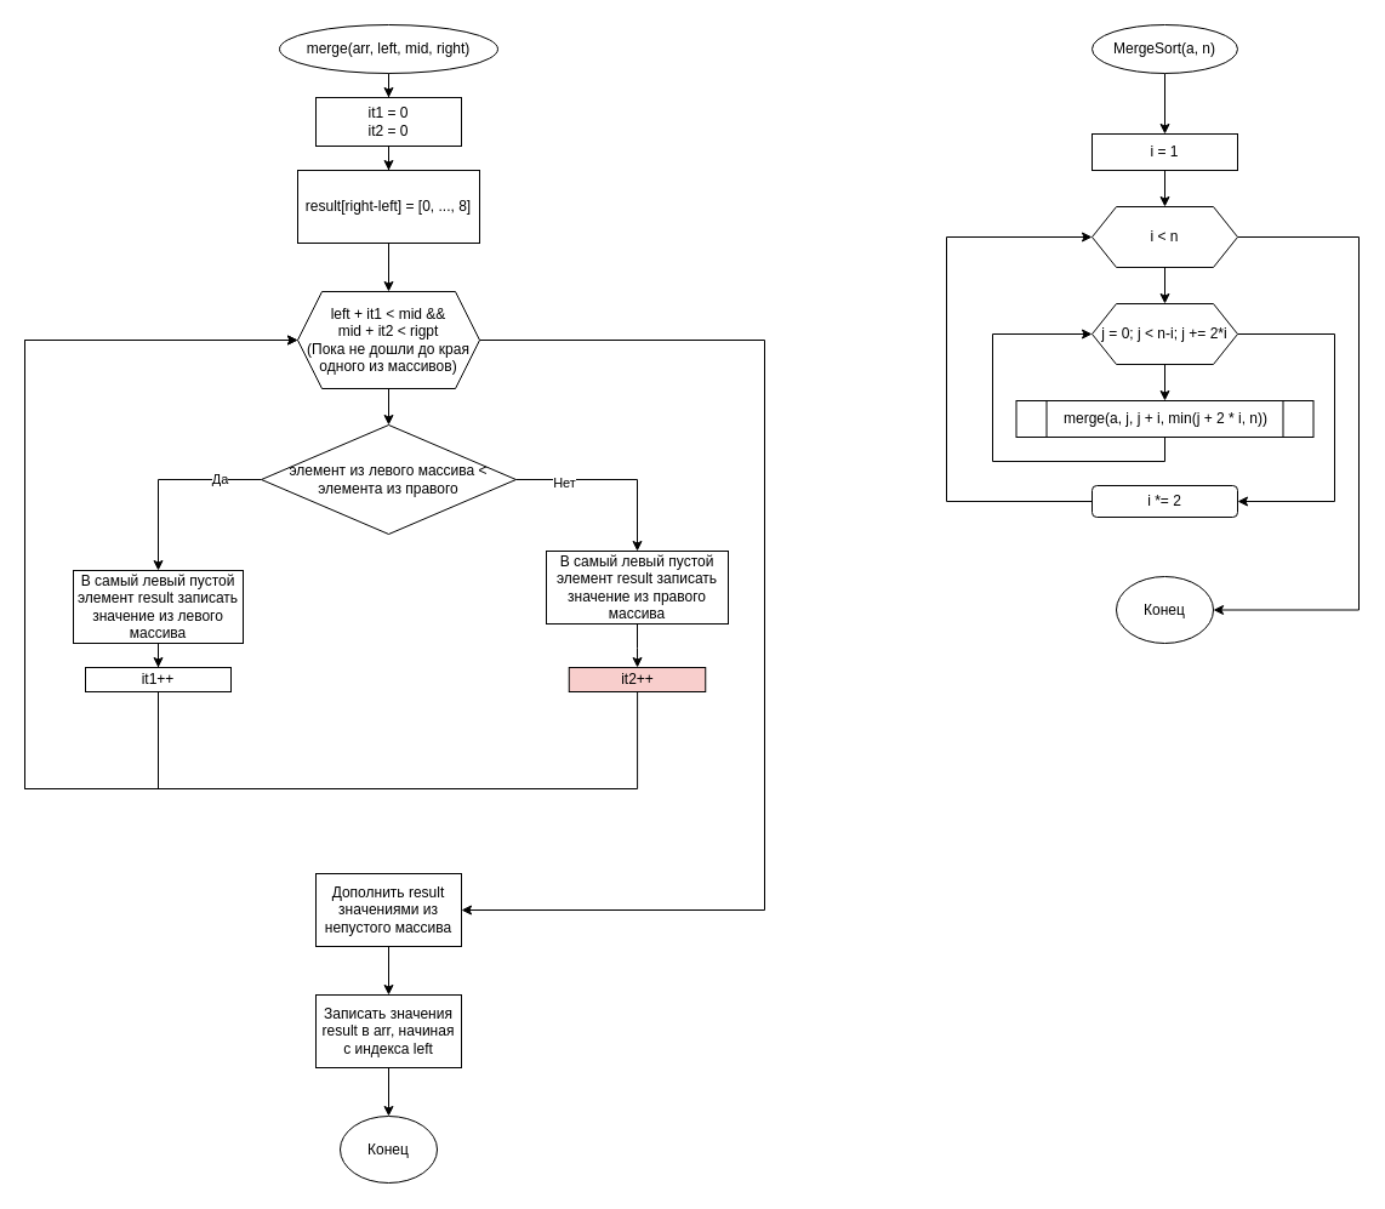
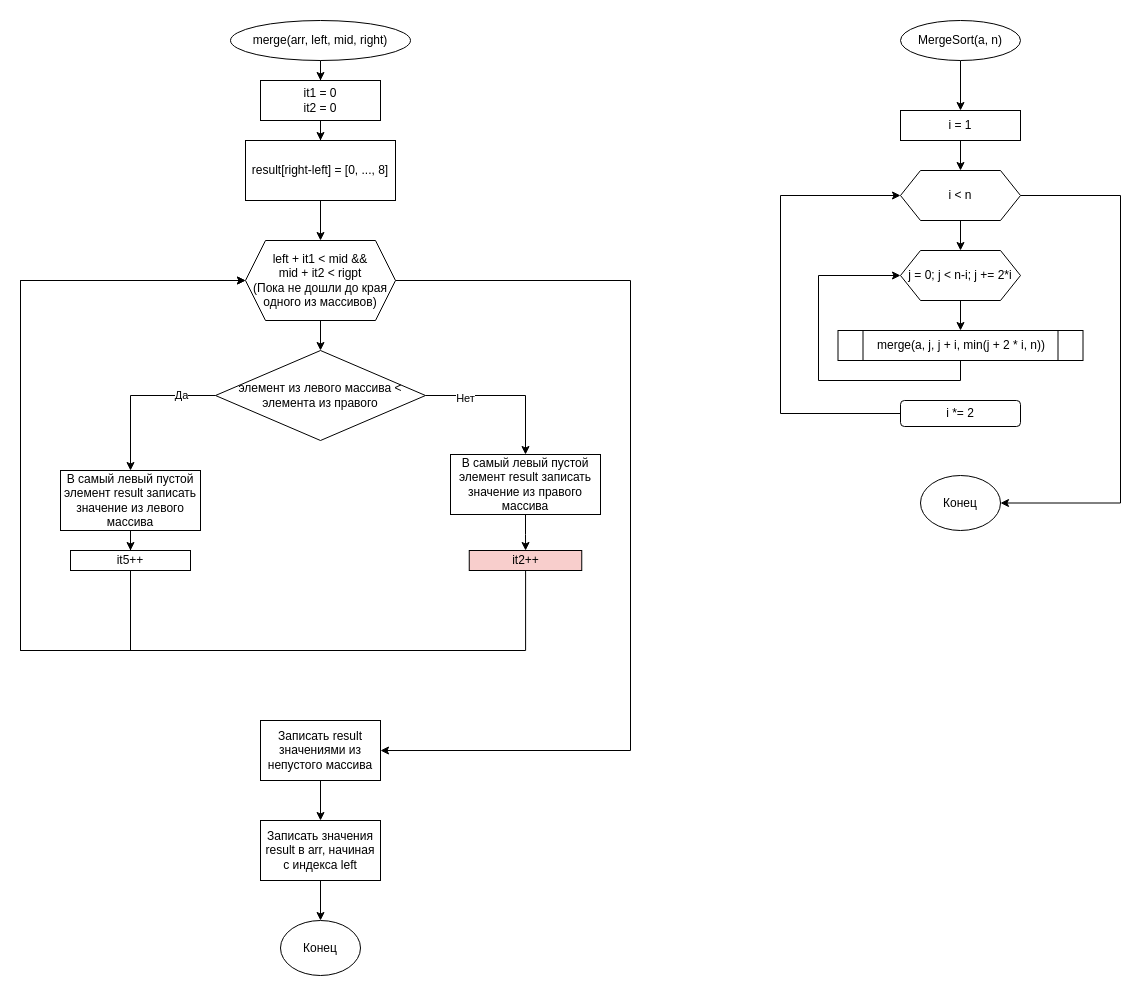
  <mxCell id="0" />
  <mxCell id="1" parent="0" />
  <mxCell id="2" value="" style="edgeStyle=orthogonalEdgeStyle;rounded=0;orthogonalLoop=1;jettySize=auto;html=1;" parent="1" source="3" target="5" edge="1"><mxGeometry relative="1" as="geometry" /></mxCell>
  <mxCell id="3" value="merge(arr, left, mid, right)" style="ellipse;whiteSpace=wrap;html=1;" parent="1" vertex="1"><mxGeometry x="230" y="20" width="180" height="40" as="geometry" /></mxCell>
  <mxCell id="4" value="" style="edgeStyle=orthogonalEdgeStyle;rounded=0;orthogonalLoop=1;jettySize=auto;html=1;" parent="1" source="5" target="7" edge="1"><mxGeometry relative="1" as="geometry" /></mxCell>
  <mxCell id="5" value="it1 = 0&lt;div&gt;it2 = 0&lt;/div&gt;" style="whiteSpace=wrap;html=1;" parent="1" vertex="1"><mxGeometry x="260" y="80" width="120" height="40" as="geometry" /></mxCell>
  <mxCell id="6" value="" style="edgeStyle=orthogonalEdgeStyle;rounded=0;orthogonalLoop=1;jettySize=auto;html=1;" parent="1" source="7" target="10" edge="1"><mxGeometry relative="1" as="geometry" /></mxCell>
  <mxCell id="7" value="result[right-left] = [0, ..., 8]" style="whiteSpace=wrap;html=1;" parent="1" vertex="1"><mxGeometry x="245" y="140" width="150" height="60" as="geometry" /></mxCell>
  <mxCell id="8" value="" style="edgeStyle=orthogonalEdgeStyle;rounded=0;orthogonalLoop=1;jettySize=auto;html=1;" parent="1" source="10" target="15" edge="1"><mxGeometry relative="1" as="geometry" /></mxCell>
  <mxCell id="9" value="" style="edgeStyle=orthogonalEdgeStyle;rounded=0;orthogonalLoop=1;jettySize=auto;html=1;" parent="1" source="10" edge="1"><mxGeometry relative="1" as="geometry"><mxPoint x="380" y="750.034" as="targetPoint" /><Array as="points"><mxPoint x="630" y="280" /><mxPoint x="630" y="750" /></Array></mxGeometry></mxCell>
  <mxCell id="10" value="left + it1 &amp;lt; mid &amp;amp;&amp;amp;&lt;div&gt;mid + it2 &amp;lt; rigрt&lt;br&gt;(Пока не дошли до края одного из массивов)&lt;/div&gt;" style="shape=hexagon;perimeter=hexagonPerimeter2;whiteSpace=wrap;html=1;fixedSize=1;" parent="1" vertex="1"><mxGeometry x="245" y="240" width="150" height="80" as="geometry" /></mxCell>
  <mxCell id="11" value="" style="edgeStyle=orthogonalEdgeStyle;rounded=0;orthogonalLoop=1;jettySize=auto;html=1;" parent="1" source="15" target="17" edge="1"><mxGeometry relative="1" as="geometry" /></mxCell>
  <mxCell id="12" value="Да" style="edgeLabel;html=1;align=center;verticalAlign=middle;resizable=0;points=[];" parent="11" vertex="1" connectable="0"><mxGeometry x="-0.563" y="-1" relative="1" as="geometry"><mxPoint as="offset" /></mxGeometry></mxCell>
  <mxCell id="13" value="" style="edgeStyle=orthogonalEdgeStyle;rounded=0;orthogonalLoop=1;jettySize=auto;html=1;" parent="1" source="15" target="21" edge="1"><mxGeometry relative="1" as="geometry" /></mxCell>
  <mxCell id="14" value="Нет" style="edgeLabel;html=1;align=center;verticalAlign=middle;resizable=0;points=[];" parent="13" vertex="1" connectable="0"><mxGeometry x="-0.512" y="-2" relative="1" as="geometry"><mxPoint as="offset" /></mxGeometry></mxCell>
  <mxCell id="15" value="элемент из левого массива &amp;lt; элемента из правого" style="rhombus;whiteSpace=wrap;html=1;" parent="1" vertex="1"><mxGeometry x="215" y="350" width="210" height="90" as="geometry" /></mxCell>
  <mxCell id="16" value="" style="edgeStyle=orthogonalEdgeStyle;rounded=0;orthogonalLoop=1;jettySize=auto;html=1;" parent="1" source="17" target="19" edge="1"><mxGeometry relative="1" as="geometry" /></mxCell>
  <mxCell id="17" value="В самый левый пустой элемент result записать значение из левого массива" style="whiteSpace=wrap;html=1;" parent="1" vertex="1"><mxGeometry x="60" y="470" width="140" height="60" as="geometry" /></mxCell>
  <mxCell id="18" style="edgeStyle=orthogonalEdgeStyle;rounded=0;orthogonalLoop=1;jettySize=auto;html=1;" parent="1" source="19" target="10" edge="1"><mxGeometry relative="1" as="geometry"><Array as="points"><mxPoint x="130" y="650" /><mxPoint x="20" y="650" /><mxPoint x="20" y="280" /></Array></mxGeometry></mxCell>
- <mxCell id="19" value="it1++" style="whiteSpace=wrap;html=1;" parent="1" vertex="1"><mxGeometry x="70" y="550" width="120" height="20" as="geometry" /></mxCell>
+ <mxCell id="19" value="it5++" style="whiteSpace=wrap;html=1;" parent="1" vertex="1"><mxGeometry x="70" y="550" width="120" height="20" as="geometry" /></mxCell>
  <mxCell id="20" value="" style="edgeStyle=orthogonalEdgeStyle;rounded=0;orthogonalLoop=1;jettySize=auto;html=1;" parent="1" source="21" target="23" edge="1"><mxGeometry relative="1" as="geometry" /></mxCell>
  <mxCell id="21" value="В самый левый пустой элемент result записать значение из правого массива" style="whiteSpace=wrap;html=1;" parent="1" vertex="1"><mxGeometry x="450" y="454" width="150" height="60" as="geometry" /></mxCell>
  <mxCell id="22" style="edgeStyle=orthogonalEdgeStyle;rounded=0;orthogonalLoop=1;jettySize=auto;html=1;" parent="1" source="23" target="10" edge="1"><mxGeometry relative="1" as="geometry"><Array as="points"><mxPoint x="525" y="650" /><mxPoint x="20" y="650" /><mxPoint x="20" y="280" /></Array></mxGeometry></mxCell>
  <mxCell id="23" value="it2++" style="whiteSpace=wrap;html=1;fillColor=#f8cecc;" parent="1" vertex="1"><mxGeometry x="468.75" y="550" width="112.5" height="20" as="geometry" /></mxCell>
  <mxCell id="24" value="" style="edgeStyle=orthogonalEdgeStyle;rounded=0;orthogonalLoop=1;jettySize=auto;html=1;" parent="1" source="25" target="27" edge="1"><mxGeometry relative="1" as="geometry" /></mxCell>
- <mxCell id="25" value="Дополнить result значениями из непустого массива" style="rounded=0;whiteSpace=wrap;html=1;" parent="1" vertex="1"><mxGeometry x="260" y="720" width="120" height="60" as="geometry" /></mxCell>
+ <mxCell id="25" value="Записать result значениями из непустого массива" style="rounded=0;whiteSpace=wrap;html=1;" parent="1" vertex="1"><mxGeometry x="260" y="720" width="120" height="60" as="geometry" /></mxCell>
  <mxCell id="26" style="edgeStyle=orthogonalEdgeStyle;rounded=0;orthogonalLoop=1;jettySize=auto;html=1;entryX=0.5;entryY=0;entryDx=0;entryDy=0;" edge="1" parent="1" source="27" target="43"><mxGeometry relative="1" as="geometry" /></mxCell>
  <mxCell id="27" value="Записать значения result в arr, начиная с индекса left" style="whiteSpace=wrap;html=1;rounded=0;" parent="1" vertex="1"><mxGeometry x="260" y="820" width="120" height="60" as="geometry" /></mxCell>
  <mxCell id="28" value="" style="edgeStyle=orthogonalEdgeStyle;rounded=0;orthogonalLoop=1;jettySize=auto;html=1;" parent="1" source="29" target="31" edge="1"><mxGeometry relative="1" as="geometry" /></mxCell>
  <mxCell id="29" value="MergeSort(a, n)" style="ellipse;whiteSpace=wrap;html=1;" parent="1" vertex="1"><mxGeometry x="900" y="20" width="120" height="40" as="geometry" /></mxCell>
  <mxCell id="30" value="" style="edgeStyle=orthogonalEdgeStyle;rounded=0;orthogonalLoop=1;jettySize=auto;html=1;" parent="1" source="31" target="34" edge="1"><mxGeometry relative="1" as="geometry" /></mxCell>
  <mxCell id="31" value="i = 1" style="whiteSpace=wrap;html=1;" parent="1" vertex="1"><mxGeometry x="900" y="110" width="120" height="30" as="geometry" /></mxCell>
  <mxCell id="32" value="" style="edgeStyle=orthogonalEdgeStyle;rounded=0;orthogonalLoop=1;jettySize=auto;html=1;" parent="1" source="34" target="37" edge="1"><mxGeometry relative="1" as="geometry" /></mxCell>
  <mxCell id="33" value="" style="edgeStyle=orthogonalEdgeStyle;rounded=0;orthogonalLoop=1;jettySize=auto;html=1;" parent="1" source="34" target="42" edge="1"><mxGeometry relative="1" as="geometry"><Array as="points"><mxPoint x="1120" y="195" /><mxPoint x="1120" y="502.5" /></Array></mxGeometry></mxCell>
  <mxCell id="34" value="i &amp;lt; n" style="shape=hexagon;perimeter=hexagonPerimeter2;whiteSpace=wrap;html=1;fixedSize=1;" parent="1" vertex="1"><mxGeometry x="900" y="170" width="120" height="50" as="geometry" /></mxCell>
  <mxCell id="35" value="" style="edgeStyle=orthogonalEdgeStyle;rounded=0;orthogonalLoop=1;jettySize=auto;html=1;" parent="1" source="37" target="39" edge="1"><mxGeometry relative="1" as="geometry" /></mxCell>
- <mxCell id="36" value="" style="edgeStyle=orthogonalEdgeStyle;rounded=0;orthogonalLoop=1;jettySize=auto;html=1;" parent="1" source="37" target="41" edge="1"><mxGeometry relative="1" as="geometry"><Array as="points"><mxPoint x="1100" y="275" /><mxPoint x="1100" y="413" /></Array></mxGeometry></mxCell>
  <mxCell id="37" value="j = 0; j &amp;lt; n-i; j += 2*i" style="shape=hexagon;perimeter=hexagonPerimeter2;whiteSpace=wrap;html=1;fixedSize=1;" parent="1" vertex="1"><mxGeometry x="900" y="250" width="120" height="50" as="geometry" /></mxCell>
  <mxCell id="38" style="edgeStyle=orthogonalEdgeStyle;rounded=0;orthogonalLoop=1;jettySize=auto;html=1;entryX=0;entryY=0.5;entryDx=0;entryDy=0;" parent="1" source="39" target="37" edge="1"><mxGeometry relative="1" as="geometry"><Array as="points"><mxPoint x="960" y="380" /><mxPoint x="818" y="380" /><mxPoint x="818" y="275" /></Array></mxGeometry></mxCell>
  <mxCell id="39" value="merge(a, j, j + i, min(j + 2 * i, n))" style="shape=process;whiteSpace=wrap;html=1;backgroundOutline=1;" parent="1" vertex="1"><mxGeometry x="837.5" y="330" width="245" height="30" as="geometry" /></mxCell>
  <mxCell id="40" style="edgeStyle=orthogonalEdgeStyle;rounded=0;orthogonalLoop=1;jettySize=auto;html=1;entryX=0;entryY=0.5;entryDx=0;entryDy=0;" parent="1" source="41" target="34" edge="1"><mxGeometry relative="1" as="geometry"><Array as="points"><mxPoint x="780" y="413" /><mxPoint x="780" y="195" /></Array></mxGeometry></mxCell>
  <mxCell id="41" value="i *= 2" style="whiteSpace=wrap;html=1;rounded=1;" parent="1" vertex="1"><mxGeometry x="900" y="400" width="120" height="26" as="geometry" /></mxCell>
  <mxCell id="42" value="Конец" style="ellipse;whiteSpace=wrap;html=1;" parent="1" vertex="1"><mxGeometry x="920" y="475" width="80" height="55" as="geometry" /></mxCell>
  <mxCell id="43" value="Конец" style="ellipse;whiteSpace=wrap;html=1;" vertex="1" parent="1"><mxGeometry x="280" y="920" width="80" height="55" as="geometry" /></mxCell>
